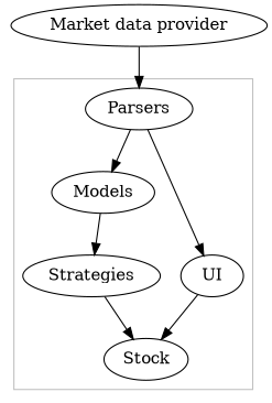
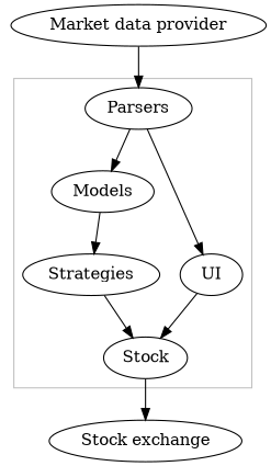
  digraph {
    Parsers
    Models
    UI
    Strategies
    n5 [label=Stock]
+   "Stock exchange"
    "Market data provider"
    subgraph cluster_1 {
      color=gray
      Parsers
      Models
      UI
      Strategies
      n5
    }
    Parsers -> Models
    Parsers -> UI
    Models -> Strategies
    UI -> n5
    Strategies -> n5
+   n5 -> "Stock exchange"
    "Market data provider" -> Parsers
  }
